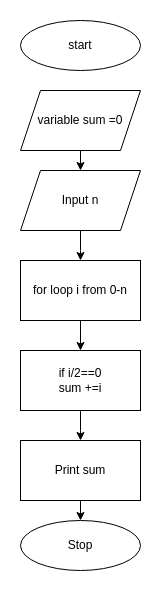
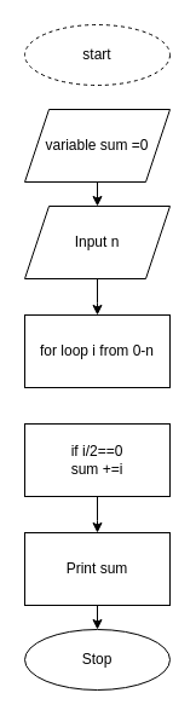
  <mxCell id="0" />
  <mxCell id="1" parent="0" />
- <mxCell id="2" value="start" style="ellipse;whiteSpace=wrap;html=1;" vertex="1" parent="1"><mxGeometry x="20" y="20" width="120" height="50" as="geometry" /></mxCell>
+ <mxCell id="2" value="start" style="ellipse;whiteSpace=wrap;html=1;dashed=1;" vertex="1" parent="1"><mxGeometry x="20" y="20" width="120" height="50" as="geometry" /></mxCell>
  <mxCell id="3" style="edgeStyle=orthogonalEdgeStyle;rounded=0;orthogonalLoop=1;jettySize=auto;html=1;" edge="1" parent="1" source="4"><mxGeometry relative="1" as="geometry"><mxPoint x="80" y="170" as="targetPoint" /></mxGeometry></mxCell>
  <mxCell id="4" value="variable sum =0" style="shape=parallelogram;perimeter=parallelogramPerimeter;whiteSpace=wrap;html=1;fixedSize=1;" vertex="1" parent="1"><mxGeometry x="20" y="90" width="120" height="60" as="geometry" /></mxCell>
  <mxCell id="5" style="edgeStyle=orthogonalEdgeStyle;rounded=0;orthogonalLoop=1;jettySize=auto;html=1;" edge="1" parent="1" source="6"><mxGeometry relative="1" as="geometry"><mxPoint x="80" y="260" as="targetPoint" /></mxGeometry></mxCell>
  <mxCell id="6" value="&lt;div&gt;Input n&lt;/div&gt;" style="shape=parallelogram;perimeter=parallelogramPerimeter;whiteSpace=wrap;html=1;fixedSize=1;" vertex="1" parent="1"><mxGeometry x="20" y="170" width="120" height="60" as="geometry" /></mxCell>
- <mxCell id="7" style="edgeStyle=orthogonalEdgeStyle;rounded=0;orthogonalLoop=1;jettySize=auto;html=1;entryX=0.5;entryY=0;entryDx=0;entryDy=0;" edge="1" parent="1" source="8" target="10"><mxGeometry relative="1" as="geometry" /></mxCell>
  <mxCell id="8" value="for loop i from 0-n" style="rounded=0;whiteSpace=wrap;html=1;" vertex="1" parent="1"><mxGeometry x="20" y="260" width="120" height="60" as="geometry" /></mxCell>
  <mxCell id="9" style="edgeStyle=orthogonalEdgeStyle;rounded=0;orthogonalLoop=1;jettySize=auto;html=1;" edge="1" parent="1" source="10"><mxGeometry relative="1" as="geometry"><mxPoint x="80" y="440" as="targetPoint" /></mxGeometry></mxCell>
  <mxCell id="10" value="&lt;div&gt;if i/2==0&lt;/div&gt;&lt;div&gt;sum +=i&lt;br&gt;&lt;/div&gt;" style="rounded=0;whiteSpace=wrap;html=1;" vertex="1" parent="1"><mxGeometry x="20" y="350" width="120" height="60" as="geometry" /></mxCell>
  <mxCell id="11" style="edgeStyle=orthogonalEdgeStyle;rounded=0;orthogonalLoop=1;jettySize=auto;html=1;" edge="1" parent="1" source="12"><mxGeometry relative="1" as="geometry"><mxPoint x="80" y="520" as="targetPoint" /></mxGeometry></mxCell>
  <mxCell id="12" value="Print sum" style="rounded=0;whiteSpace=wrap;html=1;" vertex="1" parent="1"><mxGeometry x="20" y="440" width="120" height="60" as="geometry" /></mxCell>
  <mxCell id="13" value="Stop" style="ellipse;whiteSpace=wrap;html=1;" vertex="1" parent="1"><mxGeometry x="20" y="520" width="120" height="50" as="geometry" /></mxCell>
